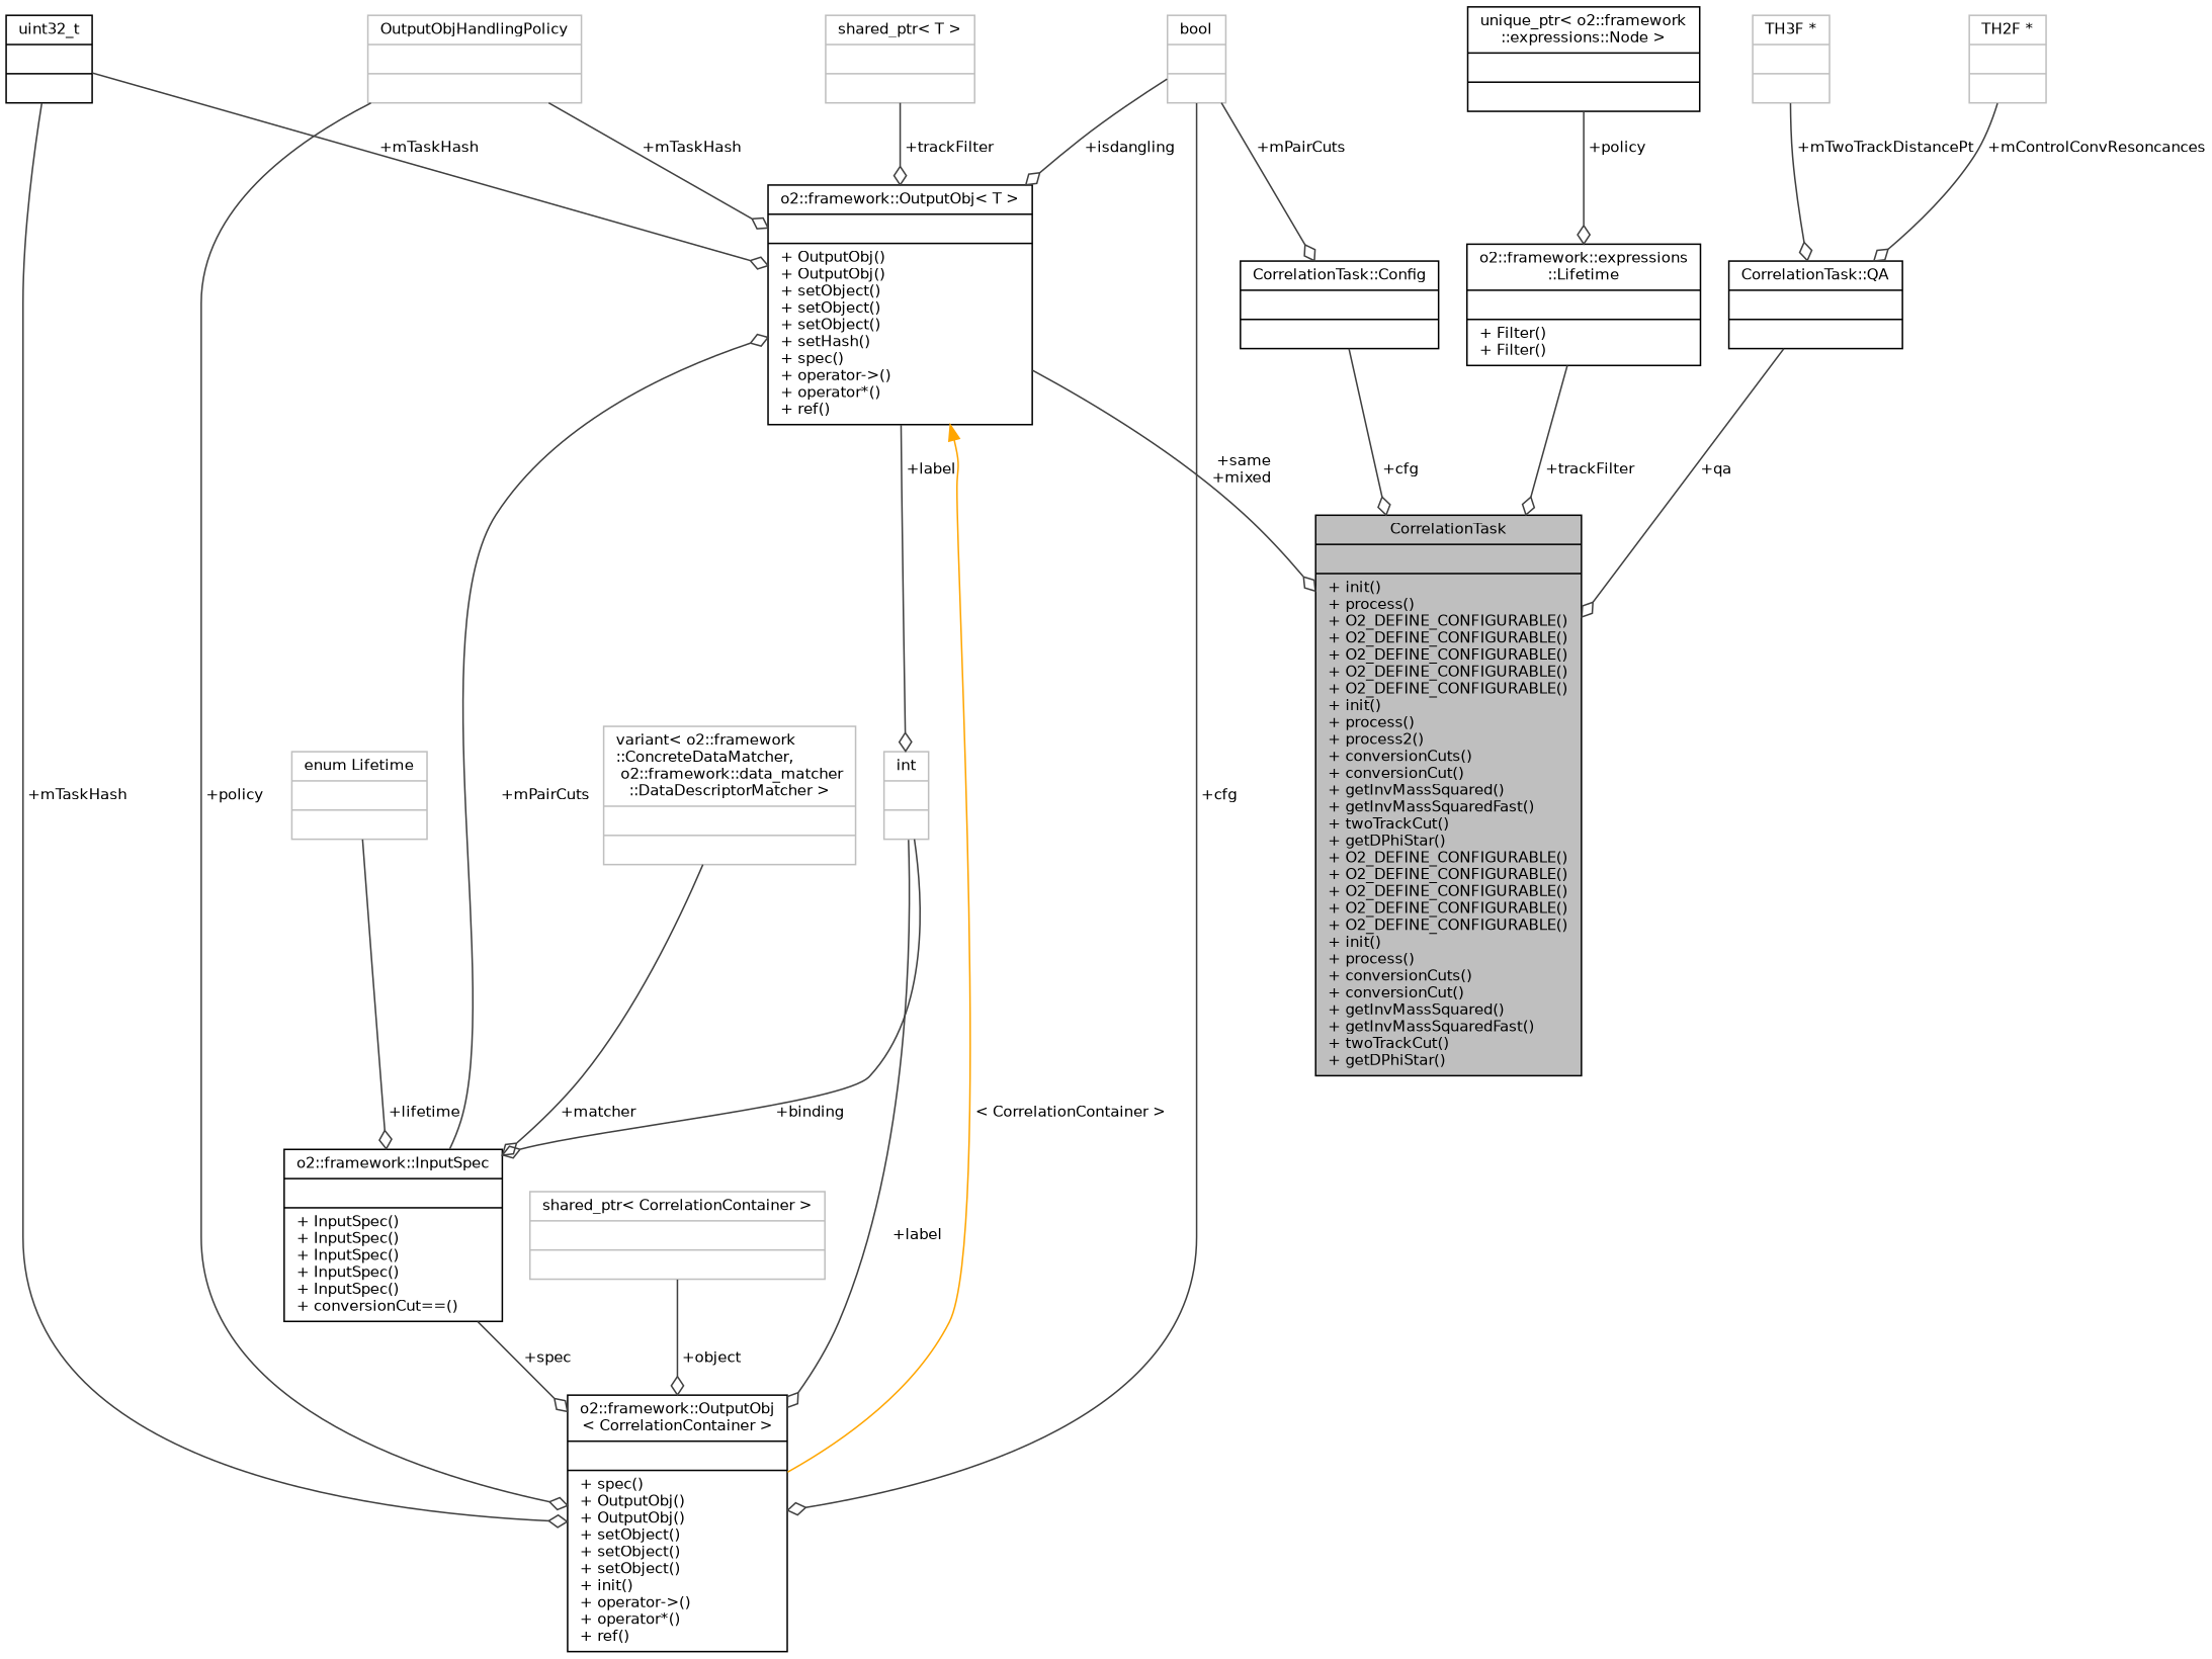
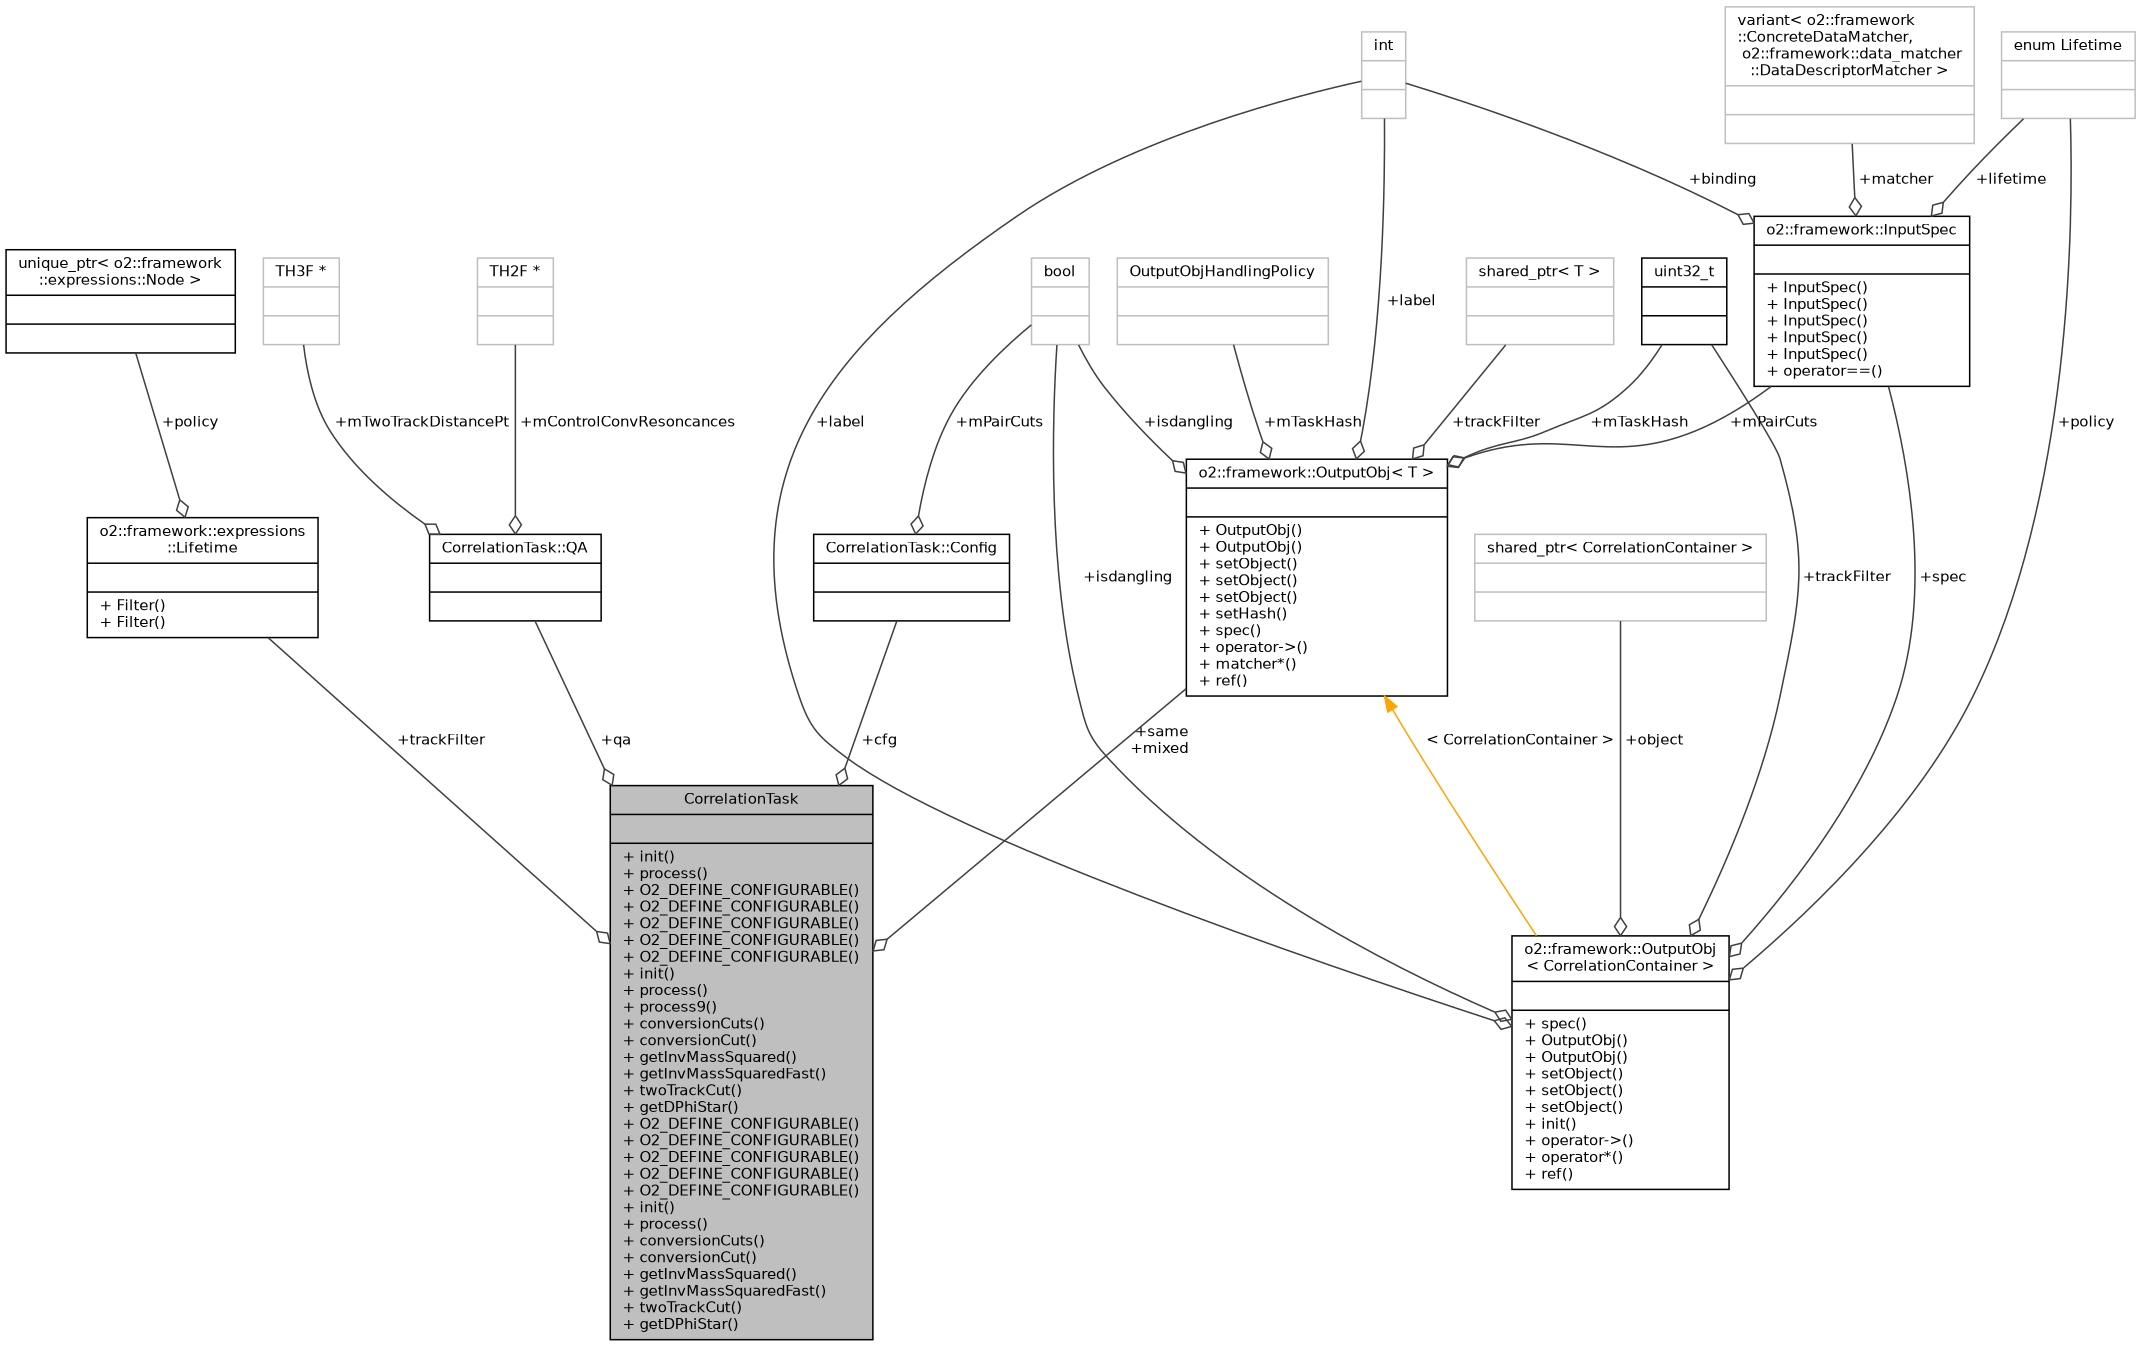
  digraph {
    node [color=black fontname=Helvetica fontsize=10 shape=record]
    edge [arrowhead=odiamond color=grey25 fontname=Helvetica fontsize=10 labelfontname=Helvetica labelfontsize=10 style=solid]
-   n1 [fillcolor=grey75 fontcolor=black height=0.2 label="{CorrelationTask\n||+ init()\l+ process()\l+ O2_DEFINE_CONFIGURABLE()\l+ O2_DEFINE_CONFIGURABLE()\l+ O2_DEFINE_CONFIGURABLE()\l+ O2_DEFINE_CONFIGURABLE()\l+ O2_DEFINE_CONFIGURABLE()\l+ init()\l+ process()\l+ process2()\l+ conversionCuts()\l+ conversionCut()\l+ getInvMassSquared()\l+ getInvMassSquaredFast()\l+ twoTrackCut()\l+ getDPhiStar()\l+ O2_DEFINE_CONFIGURABLE()\l+ O2_DEFINE_CONFIGURABLE()\l+ O2_DEFINE_CONFIGURABLE()\l+ O2_DEFINE_CONFIGURABLE()\l+ O2_DEFINE_CONFIGURABLE()\l+ init()\l+ process()\l+ conversionCuts()\l+ conversionCut()\l+ getInvMassSquared()\l+ getInvMassSquaredFast()\l+ twoTrackCut()\l+ getDPhiStar()\l}" style=filled width=0.4]
+   n1 [fillcolor=grey75 fontcolor=black height=0.2 label="{CorrelationTask\n||+ init()\l+ process()\l+ O2_DEFINE_CONFIGURABLE()\l+ O2_DEFINE_CONFIGURABLE()\l+ O2_DEFINE_CONFIGURABLE()\l+ O2_DEFINE_CONFIGURABLE()\l+ O2_DEFINE_CONFIGURABLE()\l+ init()\l+ process()\l+ process9()\l+ conversionCuts()\l+ conversionCut()\l+ getInvMassSquared()\l+ getInvMassSquaredFast()\l+ twoTrackCut()\l+ getDPhiStar()\l+ O2_DEFINE_CONFIGURABLE()\l+ O2_DEFINE_CONFIGURABLE()\l+ O2_DEFINE_CONFIGURABLE()\l+ O2_DEFINE_CONFIGURABLE()\l+ O2_DEFINE_CONFIGURABLE()\l+ init()\l+ process()\l+ conversionCuts()\l+ conversionCut()\l+ getInvMassSquared()\l+ getInvMassSquaredFast()\l+ twoTrackCut()\l+ getDPhiStar()\l}" style=filled width=0.4]
    n2 [height=0.2 label="{CorrelationTask::QA\n||}" width=0.4]
    n3 [color=grey75 height=0.2 label="{TH3F *\n||}" width=0.4]
    n4 [color=grey75 height=0.2 label="{TH2F *\n||}" width=0.4]
    n5 [height=0.2 label="{o2::framework::OutputObj\l\< CorrelationContainer \>\n||+ spec()\l+ OutputObj()\l+ OutputObj()\l+ setObject()\l+ setObject()\l+ setObject()\l+ init()\l+ operator-\>()\l+ operator*()\l+ ref()\l}" width=0.4]
    n6 [color=grey75 height=0.2 label="{OutputObjHandlingPolicy\n||}" width=0.4]
-   n7 [height=0.2 label="{o2::framework::OutputObj\< T \>\n||+ OutputObj()\l+ OutputObj()\l+ setObject()\l+ setObject()\l+ setObject()\l+ setHash()\l+ spec()\l+ operator-\>()\l+ operator*()\l+ ref()\l}" width=0.4]
+   n7 [height=0.2 label="{o2::framework::OutputObj\< T \>\n||+ OutputObj()\l+ OutputObj()\l+ setObject()\l+ setObject()\l+ setObject()\l+ setHash()\l+ spec()\l+ operator-\>()\l+ matcher*()\l+ ref()\l}" width=0.4]
    n8 [height=0.2 label="{uint32_t\n||}" width=0.4]
    n9 [color=grey75 height=0.2 label="{shared_ptr\< CorrelationContainer \>\n||}" width=0.4]
    n10 [color=grey75 height=0.2 label="{int\n||}" width=0.4]
-   n11 [height=0.2 label="{o2::framework::InputSpec\n||+ InputSpec()\l+ InputSpec()\l+ InputSpec()\l+ InputSpec()\l+ InputSpec()\l+ conversionCut==()\l}" width=0.4]
+   n11 [height=0.2 label="{o2::framework::InputSpec\n||+ InputSpec()\l+ InputSpec()\l+ InputSpec()\l+ InputSpec()\l+ InputSpec()\l+ operator==()\l}" width=0.4]
    n12 [color=grey75 height=0.2 label="{bool\n||}" width=0.4]
    n13 [height=0.2 label="{CorrelationTask::Config\n||}" width=0.4]
    n14 [color=grey75 height=0.2 label="{enum Lifetime\n||}" width=0.4]
    n15 [color=grey75 height=0.2 label="{variant\< o2::framework\l::ConcreteDataMatcher,\l o2::framework::data_matcher\l::DataDescriptorMatcher \>\n||}" width=0.4]
    n16 [color=grey75 height=0.2 label="{shared_ptr\< T \>\n||}" width=0.4]
    n17 [height=0.2 label="{o2::framework::expressions\l::Lifetime\n||+ Filter()\l+ Filter()\l}" width=0.4]
    n18 [height=0.2 label="{unique_ptr\< o2::framework\l::expressions::Node \>\n||}" width=0.4]
    n2 -> n1 [label=" +qa"]
    n3 -> n2 [label=" +mTwoTrackDistancePt"]
    n4 -> n2 [label=" +mControlConvResoncances"]
-   n6 -> n5 [label=" +policy"]
+   n14 -> n5 [label=" +policy"]
    n6 -> n7 [label=" +mTaskHash"]
    n7 -> n1 [label=" +same\n+mixed"]
    n7 -> n5 [color=orange dir=back label=" \< CorrelationContainer \>" arrowhead=""]
-   n8 -> n5 [label=" +mTaskHash"]
+   n8 -> n5 [label=" +trackFilter"]
    n8 -> n7 [label=" +mTaskHash"]
    n9 -> n5 [label=" +object"]
    n10 -> n5 [label=" +label"]
-   n7 -> n10 [label=" +label"]
+   n10 -> n7 [label=" +label"]
    n10 -> n11 [label=" +binding"]
    n11 -> n5 [label=" +spec"]
    n11 -> n7 [label=" +mPairCuts"]
-   n12 -> n5 [label=" +cfg"]
+   n12 -> n5 [label=" +isdangling"]
    n12 -> n7 [label=" +isdangling"]
    n12 -> n13 [label=" +mPairCuts"]
    n13 -> n1 [label=" +cfg"]
    n14 -> n11 [label=" +lifetime"]
    n15 -> n11 [label=" +matcher"]
    n16 -> n7 [label=" +trackFilter"]
    n17 -> n1 [label=" +trackFilter"]
    n18 -> n17 [label=" +policy"]
  }
